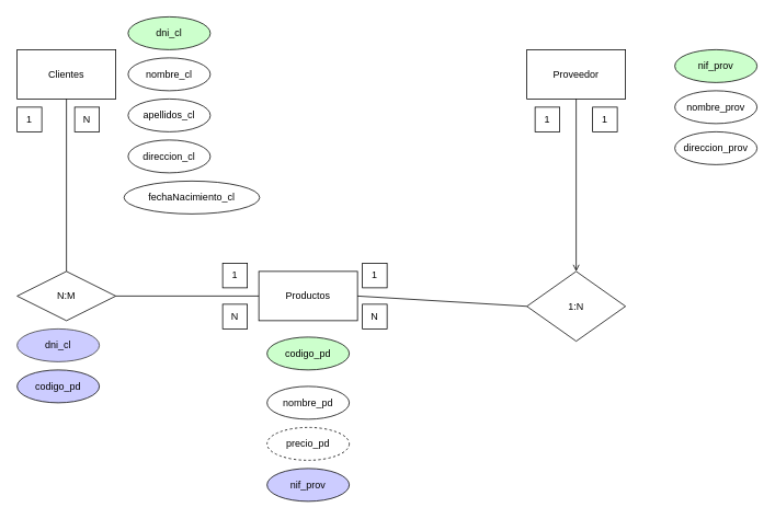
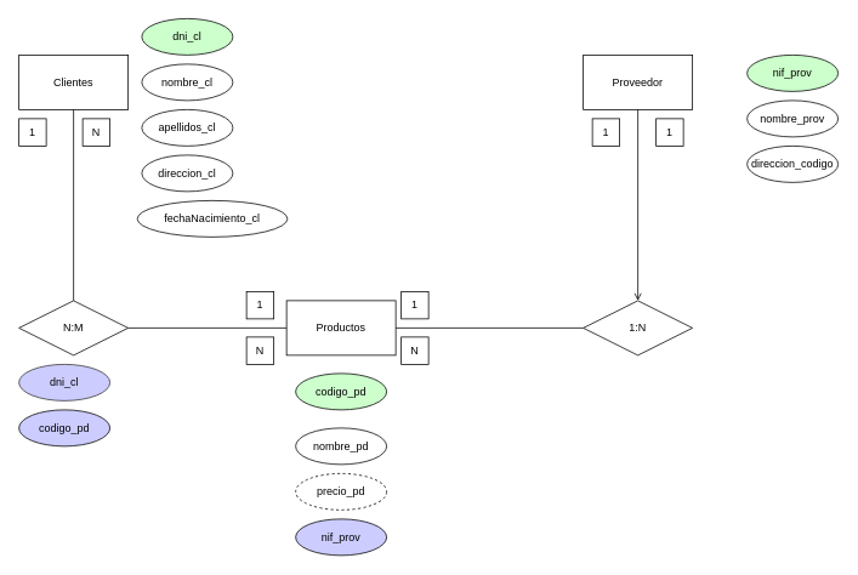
  <mxCell id="0" />
  <mxCell id="1" parent="0" />
  <mxCell id="2" value="Clientes" style="rounded=0;whiteSpace=wrap;html=1;" parent="1" vertex="1"><mxGeometry x="20" y="60" width="120" height="60" as="geometry" /></mxCell>
  <mxCell id="3" value="Productos&lt;br&gt;" style="rounded=0;whiteSpace=wrap;html=1;" parent="1" vertex="1"><mxGeometry x="314" y="330" width="120" height="60" as="geometry" /></mxCell>
  <mxCell id="4" value="Proveedor" style="rounded=0;whiteSpace=wrap;html=1;" parent="1" vertex="1"><mxGeometry x="640" y="60" width="120" height="60" as="geometry" /></mxCell>
  <mxCell id="5" value="N:M" style="shape=rhombus;perimeter=rhombusPerimeter;whiteSpace=wrap;html=1;align=center;" parent="1" vertex="1"><mxGeometry x="20" y="330" width="120" height="60" as="geometry" /></mxCell>
  <mxCell id="6" value="" style="endArrow=none;html=1;rounded=0;exitX=0.5;exitY=1;exitDx=0;exitDy=0;" parent="1" source="2" target="5" edge="1"><mxGeometry relative="1" as="geometry"><mxPoint x="290" y="230" as="sourcePoint" /><mxPoint x="450" y="230" as="targetPoint" /></mxGeometry></mxCell>
  <mxCell id="7" value="" style="endArrow=none;html=1;rounded=0;entryX=0;entryY=0.5;entryDx=0;entryDy=0;exitX=1;exitY=0.5;exitDx=0;exitDy=0;" parent="1" source="5" target="3" edge="1"><mxGeometry relative="1" as="geometry"><mxPoint x="290" y="230" as="sourcePoint" /><mxPoint x="450" y="230" as="targetPoint" /></mxGeometry></mxCell>
  <mxCell id="8" value="1" style="rounded=0;whiteSpace=wrap;html=1;" parent="1" vertex="1"><mxGeometry x="20" y="130" width="30" height="30" as="geometry" /></mxCell>
  <mxCell id="9" value="N" style="rounded=0;whiteSpace=wrap;html=1;" parent="1" vertex="1"><mxGeometry x="270" y="370" width="30" height="30" as="geometry" /></mxCell>
  <mxCell id="10" value="1" style="rounded=0;whiteSpace=wrap;html=1;" parent="1" vertex="1"><mxGeometry x="270" y="320" width="30" height="30" as="geometry" /></mxCell>
  <mxCell id="11" value="N" style="rounded=0;whiteSpace=wrap;html=1;" parent="1" vertex="1"><mxGeometry x="90" y="130" width="30" height="30" as="geometry" /></mxCell>
- <mxCell id="12" value="1:N" style="shape=rhombus;perimeter=rhombusPerimeter;whiteSpace=wrap;html=1;align=center;" parent="1" vertex="1"><mxGeometry x="640" y="330" width="120" height="85" as="geometry" /></mxCell>
+ <mxCell id="12" value="1:N" style="shape=rhombus;perimeter=rhombusPerimeter;whiteSpace=wrap;html=1;align=center;" parent="1" vertex="1"><mxGeometry x="640" y="330" width="120" height="60" as="geometry" /></mxCell>
  <mxCell id="13" value="" style="endArrow=none;html=1;rounded=0;exitX=1;exitY=0.5;exitDx=0;exitDy=0;entryX=0;entryY=0.5;entryDx=0;entryDy=0;" parent="1" source="3" target="12" edge="1"><mxGeometry relative="1" as="geometry"><mxPoint x="290" y="230" as="sourcePoint" /><mxPoint x="640" y="360" as="targetPoint" /></mxGeometry></mxCell>
  <mxCell id="14" value="" style="endArrow=open;html=1;rounded=0;entryX=0.5;entryY=0;entryDx=0;entryDy=0;exitX=0.5;exitY=1;exitDx=0;exitDy=0;" parent="1" source="4" target="12" edge="1"><mxGeometry relative="1" as="geometry"><mxPoint x="290" y="230" as="sourcePoint" /><mxPoint x="450" y="230" as="targetPoint" /></mxGeometry></mxCell>
  <mxCell id="15" value="1" style="rounded=0;whiteSpace=wrap;html=1;" parent="1" vertex="1"><mxGeometry x="440" y="320" width="30" height="30" as="geometry" /></mxCell>
  <mxCell id="16" value="1" style="rounded=0;whiteSpace=wrap;html=1;" parent="1" vertex="1"><mxGeometry x="650" y="130" width="30" height="30" as="geometry" /></mxCell>
  <mxCell id="17" value="1" style="rounded=0;whiteSpace=wrap;html=1;" parent="1" vertex="1"><mxGeometry x="720" y="130" width="30" height="30" as="geometry" /></mxCell>
  <mxCell id="18" value="N" style="rounded=0;whiteSpace=wrap;html=1;" parent="1" vertex="1"><mxGeometry x="440" y="370" width="30" height="30" as="geometry" /></mxCell>
  <mxCell id="19" value="dni_cl" style="ellipse;whiteSpace=wrap;html=1;align=center;fillColor=#CCFFCC;" parent="1" vertex="1"><mxGeometry x="155" y="20" width="100" height="40" as="geometry" /></mxCell>
  <mxCell id="20" value="nombre_cl" style="ellipse;whiteSpace=wrap;html=1;align=center;" parent="1" vertex="1"><mxGeometry x="155" y="70" width="100" height="40" as="geometry" /></mxCell>
  <mxCell id="21" value="apellidos_cl" style="ellipse;whiteSpace=wrap;html=1;align=center;" parent="1" vertex="1"><mxGeometry x="155" y="120" width="100" height="40" as="geometry" /></mxCell>
  <mxCell id="22" value="direccion_cl" style="ellipse;whiteSpace=wrap;html=1;align=center;" parent="1" vertex="1"><mxGeometry x="155" y="170" width="100" height="40" as="geometry" /></mxCell>
  <mxCell id="23" value="fechaNacimiento_cl&lt;br&gt;" style="ellipse;whiteSpace=wrap;html=1;align=center;" parent="1" vertex="1"><mxGeometry x="150" y="220" width="165" height="40" as="geometry" /></mxCell>
  <mxCell id="24" value="codigo_pd" style="ellipse;whiteSpace=wrap;html=1;align=center;fillColor=#CCFFCC;" parent="1" vertex="1"><mxGeometry x="324" y="410" width="100" height="40" as="geometry" /></mxCell>
  <mxCell id="25" value="nombre_pd&lt;br&gt;" style="ellipse;whiteSpace=wrap;html=1;align=center;" parent="1" vertex="1"><mxGeometry x="324" y="470" width="100" height="40" as="geometry" /></mxCell>
  <mxCell id="26" value="precio_pd&lt;br&gt;" style="ellipse;whiteSpace=wrap;html=1;align=center;dashed=1;" parent="1" vertex="1"><mxGeometry x="324" y="520" width="100" height="40" as="geometry" /></mxCell>
  <mxCell id="27" value="nif_prov&lt;br&gt;" style="ellipse;whiteSpace=wrap;html=1;align=center;fillColor=#CCFFCC;" parent="1" vertex="1"><mxGeometry x="820" y="60" width="100" height="40" as="geometry" /></mxCell>
  <mxCell id="28" value="nombre_prov&lt;br&gt;" style="ellipse;whiteSpace=wrap;html=1;align=center;" parent="1" vertex="1"><mxGeometry x="820" y="110" width="100" height="40" as="geometry" /></mxCell>
- <mxCell id="29" value="direccion_prov&lt;br&gt;" style="ellipse;whiteSpace=wrap;html=1;align=center;" parent="1" vertex="1"><mxGeometry x="820" y="160" width="100" height="40" as="geometry" /></mxCell>
+ <mxCell id="29" value="direccion_codigo&lt;br&gt;" style="ellipse;whiteSpace=wrap;html=1;align=center;" parent="1" vertex="1"><mxGeometry x="820" y="160" width="100" height="40" as="geometry" /></mxCell>
  <mxCell id="30" value="dni_cl" style="ellipse;whiteSpace=wrap;html=1;align=center;fillColor=#CCCCFF;strokeColor=#333333;" parent="1" vertex="1"><mxGeometry x="20" y="400" width="100" height="40" as="geometry" /></mxCell>
  <mxCell id="31" value="codigo_pd" style="ellipse;whiteSpace=wrap;html=1;align=center;fillColor=#CCCCFF;" parent="1" vertex="1"><mxGeometry x="20" y="450" width="100" height="40" as="geometry" /></mxCell>
  <mxCell id="32" value="nif_prov&lt;br&gt;" style="ellipse;whiteSpace=wrap;html=1;align=center;fillColor=#CCCCFF;strokeColor=#000000;" parent="1" vertex="1"><mxGeometry x="324" y="570" width="100" height="40" as="geometry" /></mxCell>
